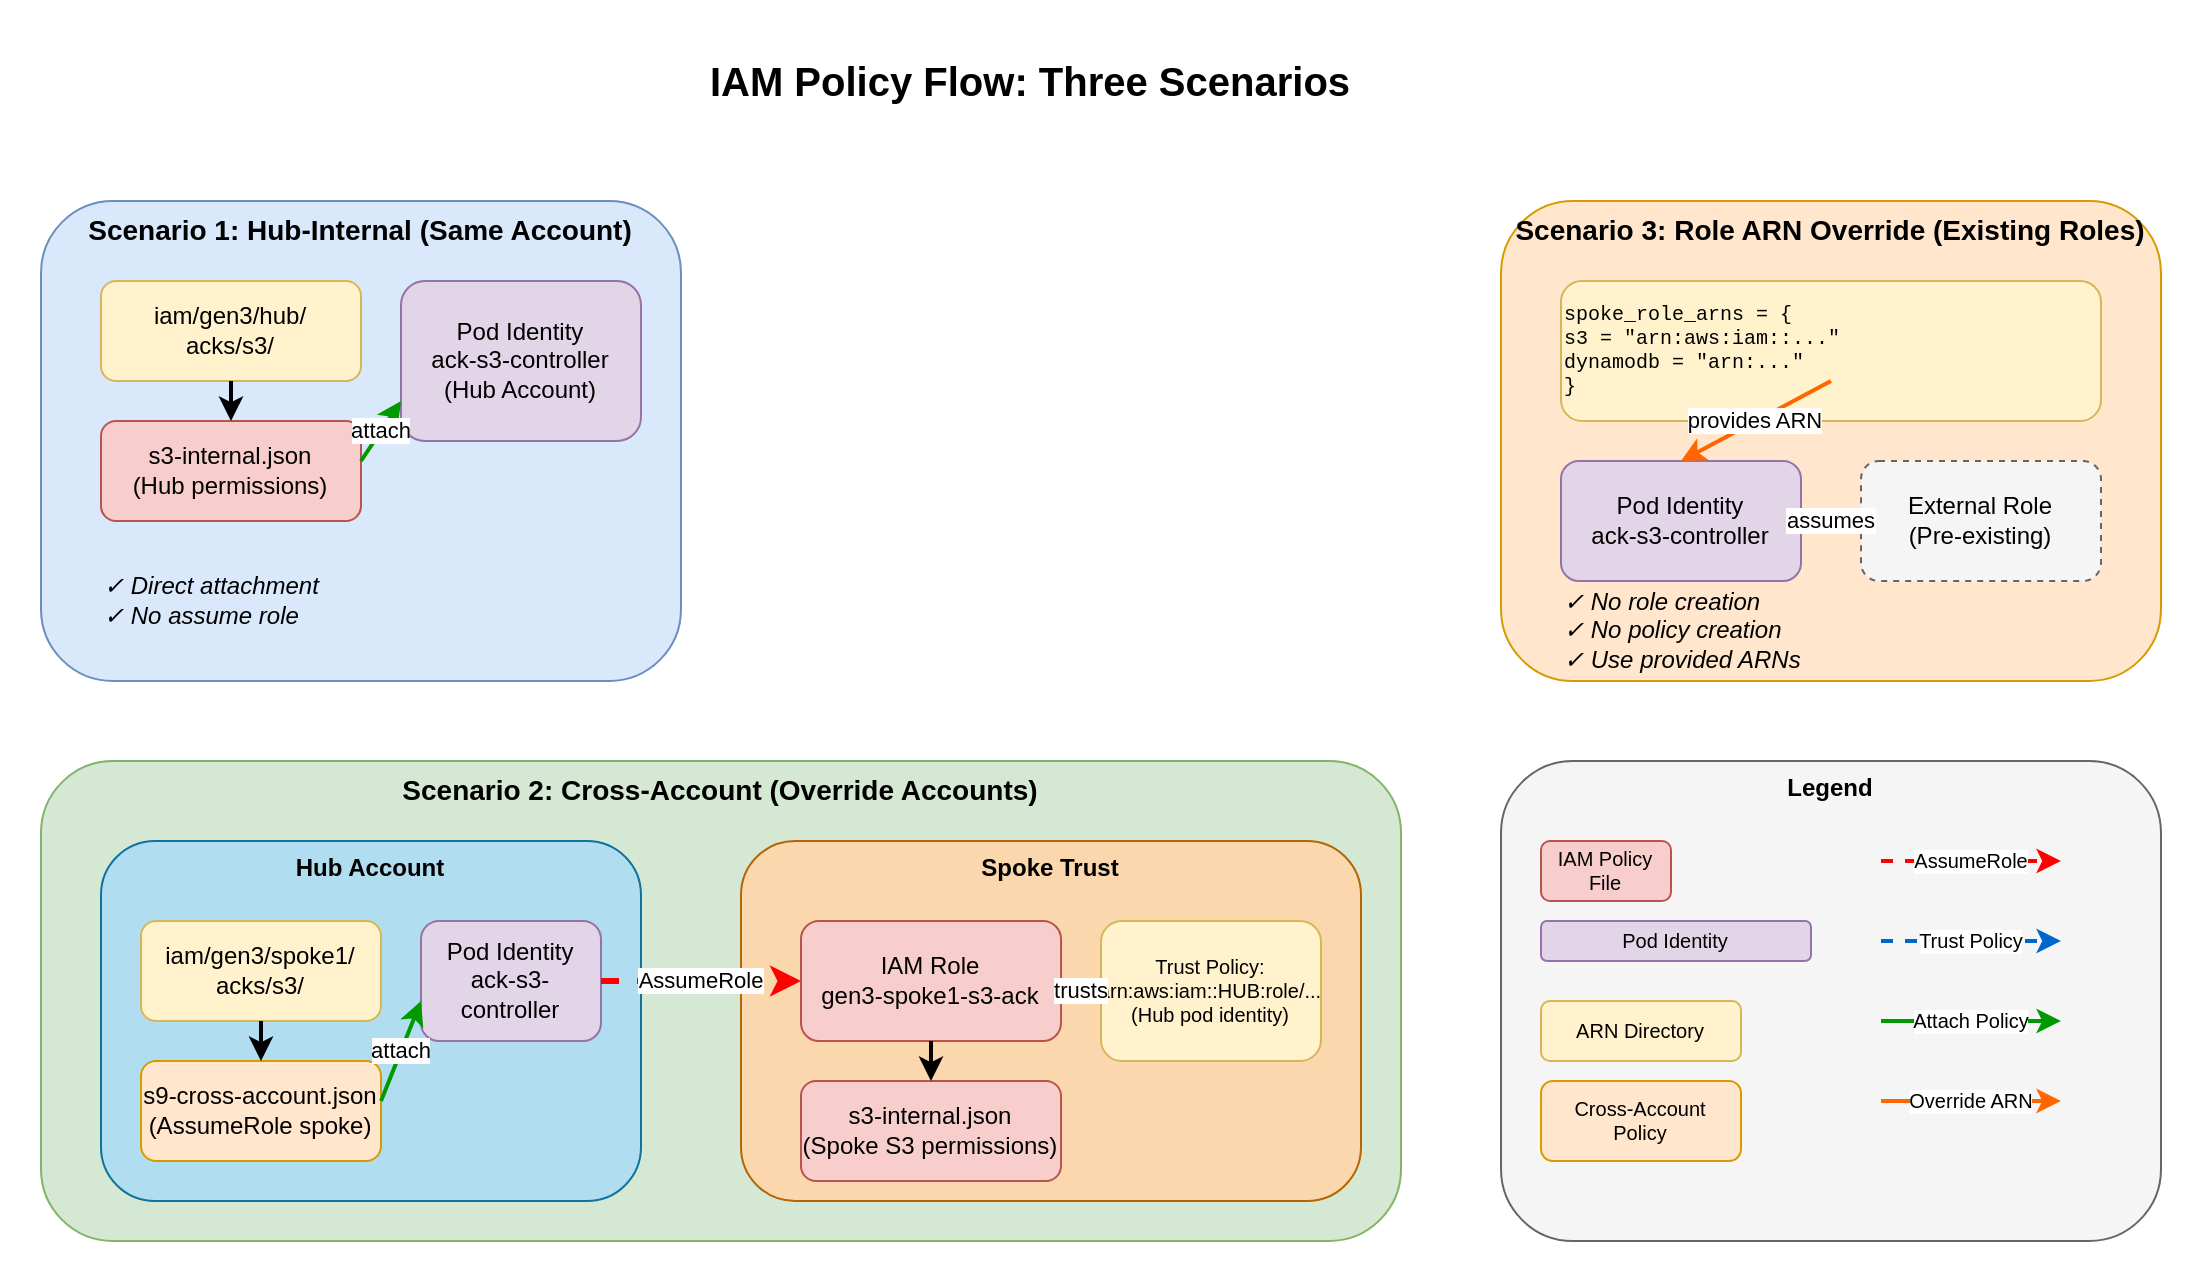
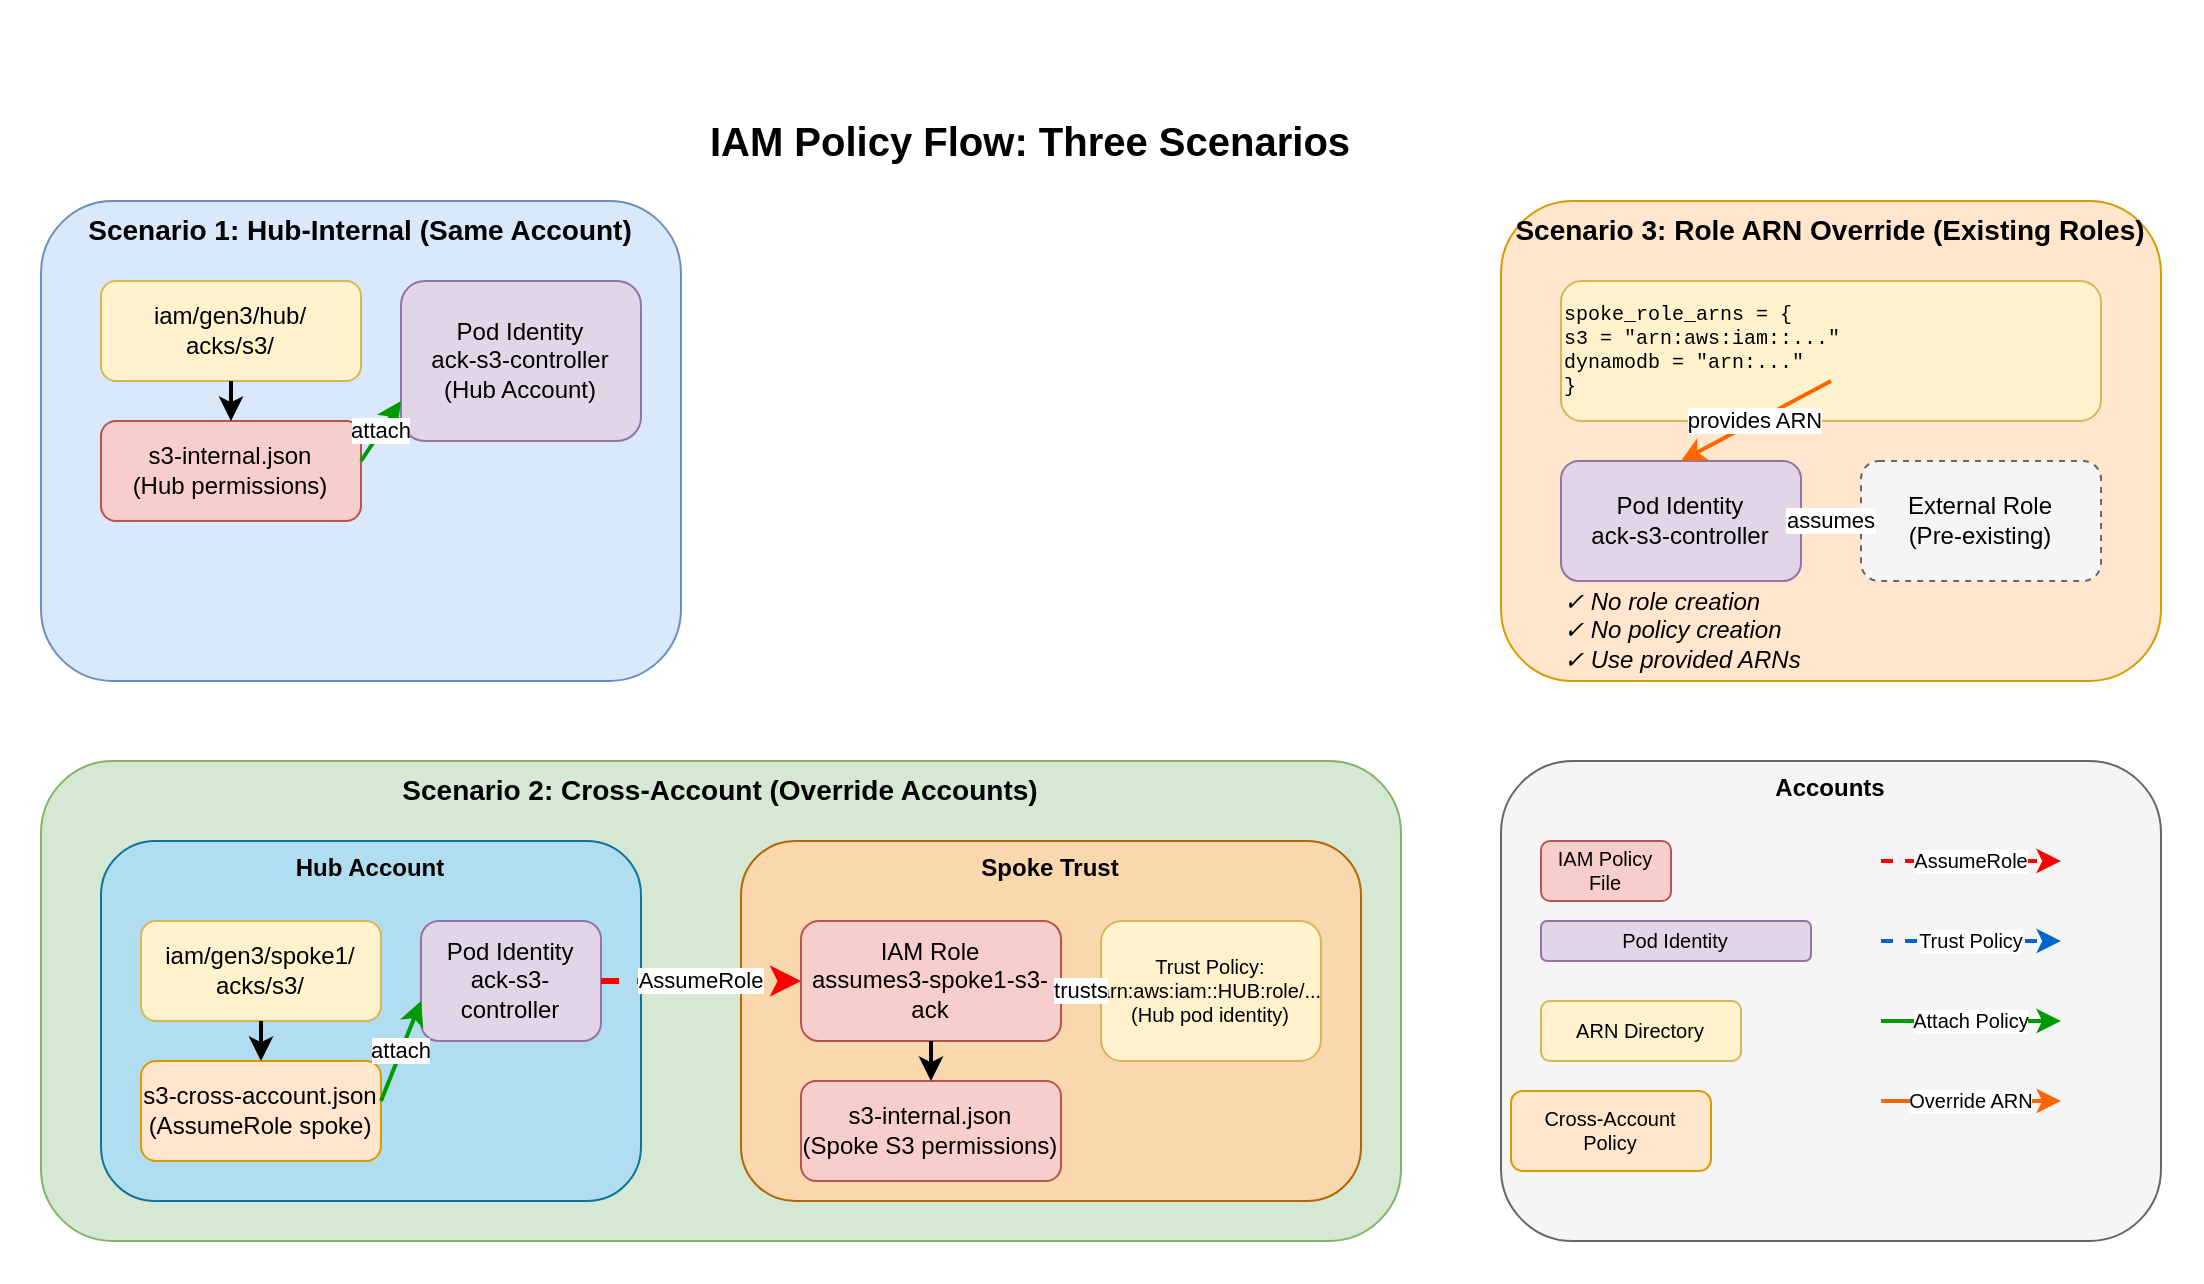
  <mxCell id="0" />
  <mxCell id="1" parent="0" />
- <mxCell id="2" value="IAM Policy Flow: Three Scenarios" style="text;html=1;strokeColor=none;fillColor=none;align=center;verticalAlign=middle;whiteSpace=wrap;rounded=0;fontSize=20;fontStyle=1" vertex="1" parent="1"><mxGeometry x="290" y="20" width="450" height="40" as="geometry" /></mxCell>
+ <mxCell id="2" value="IAM Policy Flow: Three Scenarios" style="text;html=1;strokeColor=none;fillColor=none;align=center;verticalAlign=middle;whiteSpace=wrap;rounded=0;fontSize=20;fontStyle=1" vertex="1" parent="1"><mxGeometry x="290" y="50" width="450" height="40" as="geometry" /></mxCell>
  <mxCell id="3" value="Scenario 1: Hub-Internal (Same Account)" style="rounded=1;whiteSpace=wrap;html=1;fillColor=#dae8fc;strokeColor=#6c8ebf;verticalAlign=top;fontSize=14;fontStyle=1" vertex="1" parent="1"><mxGeometry x="20" y="100" width="320" height="240" as="geometry" /></mxCell>
  <mxCell id="4" value="iam/gen3/hub/&#10;acks/s3/" style="rounded=1;whiteSpace=wrap;html=1;fillColor=#fff2cc;strokeColor=#d6b656;" vertex="1" parent="1"><mxGeometry x="50" y="140" width="130" height="50" as="geometry" /></mxCell>
  <mxCell id="5" value="s3-internal.json&#10;(Hub permissions)" style="rounded=1;whiteSpace=wrap;html=1;fillColor=#f8cecc;strokeColor=#b85450;" vertex="1" parent="1"><mxGeometry x="50" y="210" width="130" height="50" as="geometry" /></mxCell>
  <mxCell id="6" value="Pod Identity&#10;ack-s3-controller&#10;(Hub Account)" style="rounded=1;whiteSpace=wrap;html=1;fillColor=#e1d5e7;strokeColor=#9673a6;" vertex="1" parent="1"><mxGeometry x="200" y="140" width="120" height="80" as="geometry" /></mxCell>
- <mxCell id="7" value="✓ Direct attachment&#10;✓ No assume role" style="text;html=1;strokeColor=none;fillColor=none;align=left;verticalAlign=middle;whiteSpace=wrap;rounded=0;fontSize=12;fontStyle=2" vertex="1" parent="1"><mxGeometry x="50" y="280" width="250" height="40" as="geometry" /></mxCell>
  <mxCell id="8" value="" style="endArrow=classic;html=1;strokeWidth=2;strokeColor=#000000;" edge="1" parent="1"><mxGeometry width="50" height="50" relative="1" as="geometry"><mxPoint x="115" y="190" as="sourcePoint" /><mxPoint x="115" y="210" as="targetPoint" /></mxGeometry></mxCell>
  <mxCell id="9" value="attach" style="endArrow=classic;html=1;strokeWidth=2;strokeColor=#009900;" edge="1" parent="1"><mxGeometry width="50" height="50" relative="1" as="geometry"><mxPoint x="180" y="230" as="sourcePoint" /><mxPoint x="200" y="200" as="targetPoint" /></mxGeometry></mxCell>
  <mxCell id="10" value="Scenario 2: Cross-Account (Override Accounts)" style="rounded=1;whiteSpace=wrap;html=1;fillColor=#d5e8d4;strokeColor=#82b366;verticalAlign=top;fontSize=14;fontStyle=1" vertex="1" parent="1"><mxGeometry x="20" y="380" width="680" height="240" as="geometry" /></mxCell>
  <mxCell id="11" value="Hub Account" style="rounded=1;whiteSpace=wrap;html=1;fillColor=#b1ddf0;strokeColor=#10739e;verticalAlign=top;fontSize=12;fontStyle=1" vertex="1" parent="1"><mxGeometry x="50" y="420" width="270" height="180" as="geometry" /></mxCell>
  <mxCell id="12" value="iam/gen3/spoke1/&#10;acks/s3/" style="rounded=1;whiteSpace=wrap;html=1;fillColor=#fff2cc;strokeColor=#d6b656;" vertex="1" parent="1"><mxGeometry x="70" y="460" width="120" height="50" as="geometry" /></mxCell>
- <mxCell id="13" value="s9-cross-account.json&#10;(AssumeRole spoke)" style="rounded=1;whiteSpace=wrap;html=1;fillColor=#ffe6cc;strokeColor=#d79b00;" vertex="1" parent="1"><mxGeometry x="70" y="530" width="120" height="50" as="geometry" /></mxCell>
+ <mxCell id="13" value="s3-cross-account.json&#10;(AssumeRole spoke)" style="rounded=1;whiteSpace=wrap;html=1;fillColor=#ffe6cc;strokeColor=#d79b00;" vertex="1" parent="1"><mxGeometry x="70" y="530" width="120" height="50" as="geometry" /></mxCell>
  <mxCell id="14" value="Pod Identity&#10;ack-s3-controller" style="rounded=1;whiteSpace=wrap;html=1;fillColor=#e1d5e7;strokeColor=#9673a6;" vertex="1" parent="1"><mxGeometry x="210" y="460" width="90" height="60" as="geometry" /></mxCell>
  <mxCell id="15" value="Spoke Trust" style="rounded=1;whiteSpace=wrap;html=1;fillColor=#fad7ac;strokeColor=#b46504;verticalAlign=top;fontSize=12;fontStyle=1" vertex="1" parent="1"><mxGeometry x="370" y="420" width="310" height="180" as="geometry" /></mxCell>
- <mxCell id="16" value="IAM Role&#10;gen3-spoke1-s3-ack" style="rounded=1;whiteSpace=wrap;html=1;fillColor=#f8cecc;strokeColor=#b85450;" vertex="1" parent="1"><mxGeometry x="400" y="460" width="130" height="60" as="geometry" /></mxCell>
+ <mxCell id="16" value="IAM Role&#10;assumes3-spoke1-s3-ack" style="rounded=1;whiteSpace=wrap;html=1;fillColor=#f8cecc;strokeColor=#b85450;" vertex="1" parent="1"><mxGeometry x="400" y="460" width="130" height="60" as="geometry" /></mxCell>
  <mxCell id="17" value="s3-internal.json&#10;(Spoke S3 permissions)" style="rounded=1;whiteSpace=wrap;html=1;fillColor=#f8cecc;strokeColor=#b85450;" vertex="1" parent="1"><mxGeometry x="400" y="540" width="130" height="50" as="geometry" /></mxCell>
  <mxCell id="18" value="Trust Policy:&#10;arn:aws:iam::HUB:role/...&#10;(Hub pod identity)" style="rounded=1;whiteSpace=wrap;html=1;fillColor=#fff2cc;strokeColor=#d6b656;fontSize=10" vertex="1" parent="1"><mxGeometry x="550" y="460" width="110" height="70" as="geometry" /></mxCell>
  <mxCell id="19" value="" style="endArrow=classic;html=1;strokeWidth=2;strokeColor=#000000;" edge="1" parent="1"><mxGeometry width="50" height="50" relative="1" as="geometry"><mxPoint x="130" y="510" as="sourcePoint" /><mxPoint x="130" y="530" as="targetPoint" /></mxGeometry></mxCell>
  <mxCell id="20" value="attach" style="endArrow=classic;html=1;strokeWidth=2;strokeColor=#009900;" edge="1" parent="1"><mxGeometry width="50" height="50" relative="1" as="geometry"><mxPoint x="190" y="550" as="sourcePoint" /><mxPoint x="210" y="500" as="targetPoint" /></mxGeometry></mxCell>
  <mxCell id="21" value="AssumeRole" style="endArrow=classic;html=1;strokeWidth=3;strokeColor=#FF0000;dashed=1;" edge="1" parent="1"><mxGeometry width="50" height="50" relative="1" as="geometry"><mxPoint x="300" y="490" as="sourcePoint" /><mxPoint x="400" y="490" as="targetPoint" /></mxGeometry></mxCell>
  <mxCell id="22" value="" style="endArrow=classic;html=1;strokeWidth=2;strokeColor=#000000;" edge="1" parent="1"><mxGeometry width="50" height="50" relative="1" as="geometry"><mxPoint x="465" y="520" as="sourcePoint" /><mxPoint x="465" y="540" as="targetPoint" /></mxGeometry></mxCell>
  <mxCell id="23" value="trusts" style="endArrow=classic;html=1;strokeWidth=2;strokeColor=#0066CC;dashed=1;" edge="1" parent="1"><mxGeometry width="50" height="50" relative="1" as="geometry"><mxPoint x="530" y="495" as="sourcePoint" /><mxPoint x="550" y="495" as="targetPoint" /></mxGeometry></mxCell>
  <mxCell id="24" value="Scenario 3: Role ARN Override (Existing Roles)" style="rounded=1;whiteSpace=wrap;html=1;fillColor=#ffe6cc;strokeColor=#d79b00;verticalAlign=top;fontSize=14;fontStyle=1" vertex="1" parent="1"><mxGeometry x="750" y="100" width="330" height="240" as="geometry" /></mxCell>
  <mxCell id="25" value="spoke_role_arns = {&#10;  s3 = &quot;arn:aws:iam::...&quot;&#10;  dynamodb = &quot;arn:...&quot;&#10;}" style="rounded=1;whiteSpace=wrap;html=1;fillColor=#fff2cc;strokeColor=#d6b656;align=left;fontFamily=Courier New;fontSize=10" vertex="1" parent="1"><mxGeometry x="780" y="140" width="270" height="70" as="geometry" /></mxCell>
  <mxCell id="26" value="Pod Identity&#10;ack-s3-controller" style="rounded=1;whiteSpace=wrap;html=1;fillColor=#e1d5e7;strokeColor=#9673a6;" vertex="1" parent="1"><mxGeometry x="780" y="230" width="120" height="60" as="geometry" /></mxCell>
  <mxCell id="27" value="External Role&#10;(Pre-existing)" style="rounded=1;whiteSpace=wrap;html=1;fillColor=#f5f5f5;strokeColor=#666666;dashed=1;" vertex="1" parent="1"><mxGeometry x="930" y="230" width="120" height="60" as="geometry" /></mxCell>
  <mxCell id="28" value="✓ No role creation&#10;✓ No policy creation&#10;✓ Use provided ARNs" style="text;html=1;strokeColor=none;fillColor=none;align=left;verticalAlign=middle;whiteSpace=wrap;rounded=0;fontSize=12;fontStyle=2" vertex="1" parent="1"><mxGeometry x="780" y="300" width="270" height="30" as="geometry" /></mxCell>
  <mxCell id="29" value="provides ARN" style="endArrow=classic;html=1;strokeWidth=2;strokeColor=#FF6600;" edge="1" parent="1"><mxGeometry width="50" height="50" relative="1" as="geometry"><mxPoint x="915" y="190" as="sourcePoint" /><mxPoint x="840" y="230" as="targetPoint" /></mxGeometry></mxCell>
  <mxCell id="30" value="assumes" style="endArrow=classic;html=1;strokeWidth=2;strokeColor=#0066CC;dashed=1;" edge="1" parent="1"><mxGeometry width="50" height="50" relative="1" as="geometry"><mxPoint x="900" y="260" as="sourcePoint" /><mxPoint x="930" y="260" as="targetPoint" /></mxGeometry></mxCell>
- <mxCell id="31" value="Legend" style="rounded=1;whiteSpace=wrap;html=1;fillColor=#f5f5f5;strokeColor=#666666;verticalAlign=top;fontSize=12;fontStyle=1" vertex="1" parent="1"><mxGeometry x="750" y="380" width="330" height="240" as="geometry" /></mxCell>
+ <mxCell id="31" value="Accounts" style="rounded=1;whiteSpace=wrap;html=1;fillColor=#f5f5f5;strokeColor=#666666;verticalAlign=top;fontSize=12;fontStyle=1" vertex="1" parent="1"><mxGeometry x="750" y="380" width="330" height="240" as="geometry" /></mxCell>
  <mxCell id="32" value="IAM Policy File" style="rounded=1;whiteSpace=wrap;html=1;fillColor=#f8cecc;strokeColor=#b85450;fontSize=10" vertex="1" parent="1"><mxGeometry x="770" y="420" width="65" height="30" as="geometry" /></mxCell>
  <mxCell id="33" value="Pod Identity" style="rounded=1;whiteSpace=wrap;html=1;fillColor=#e1d5e7;strokeColor=#9673a6;fontSize=10" vertex="1" parent="1"><mxGeometry x="770" y="460" width="135" height="20" as="geometry" /></mxCell>
  <mxCell id="34" value="ARN Directory" style="rounded=1;whiteSpace=wrap;html=1;fillColor=#fff2cc;strokeColor=#d6b656;fontSize=10" vertex="1" parent="1"><mxGeometry x="770" y="500" width="100" height="30" as="geometry" /></mxCell>
- <mxCell id="35" value="Cross-Account&#10;Policy" style="rounded=1;whiteSpace=wrap;html=1;fillColor=#ffe6cc;strokeColor=#d79b00;fontSize=10" vertex="1" parent="1"><mxGeometry x="770" y="540" width="100" height="40" as="geometry" /></mxCell>
+ <mxCell id="35" value="Cross-Account&#10;Policy" style="rounded=1;whiteSpace=wrap;html=1;fillColor=#ffe6cc;strokeColor=#d79b00;fontSize=10" vertex="1" parent="1"><mxGeometry x="755" y="545" width="100" height="40" as="geometry" /></mxCell>
  <mxCell id="36" value="AssumeRole" style="endArrow=classic;html=1;strokeWidth=2;strokeColor=#FF0000;dashed=1;fontSize=10" edge="1" parent="1"><mxGeometry width="50" height="50" relative="1" as="geometry"><mxPoint x="940" y="430" as="sourcePoint" /><mxPoint x="1030" y="430" as="targetPoint" /></mxGeometry></mxCell>
  <mxCell id="37" value="Trust Policy" style="endArrow=classic;html=1;strokeWidth=2;strokeColor=#0066CC;dashed=1;fontSize=10" edge="1" parent="1"><mxGeometry width="50" height="50" relative="1" as="geometry"><mxPoint x="940" y="470" as="sourcePoint" /><mxPoint x="1030" y="470" as="targetPoint" /></mxGeometry></mxCell>
  <mxCell id="38" value="Attach Policy" style="endArrow=classic;html=1;strokeWidth=2;strokeColor=#009900;fontSize=10" edge="1" parent="1"><mxGeometry width="50" height="50" relative="1" as="geometry"><mxPoint x="940" y="510" as="sourcePoint" /><mxPoint x="1030" y="510" as="targetPoint" /></mxGeometry></mxCell>
  <mxCell id="39" value="Override ARN" style="endArrow=classic;html=1;strokeWidth=2;strokeColor=#FF6600;fontSize=10" edge="1" parent="1"><mxGeometry width="50" height="50" relative="1" as="geometry"><mxPoint x="940" y="550" as="sourcePoint" /><mxPoint x="1030" y="550" as="targetPoint" /></mxGeometry></mxCell>
